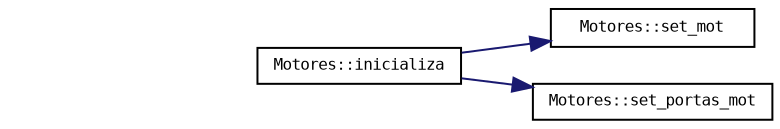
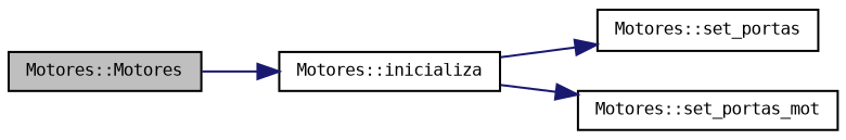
  digraph {
    rankdir=LR
    node [color=black fontname=DejaVuSansMono fontsize=8 shape=record]
    edge [color=midnightblue fontname=DejaVuSansMono fontsize=8 labelfontname=DejaVuSansMono labelfontsize=8 style=solid]
+   n1 [fillcolor=grey75 fontcolor=black height=0.2 label="Motores::Motores" style=filled width=0.4]
    n2 [height=0.2 label="Motores::inicializa" width=0.4]
-   n3 [height=0.2 label="Motores::set_mot" width=0.4]
+   n3 [height=0.2 label="Motores::set_portas" width=0.4]
    n4 [height=0.2 label="Motores::set_portas_mot" width=0.4]
+   n1 -> n2
    n2 -> n3
    n2 -> n4
  }
